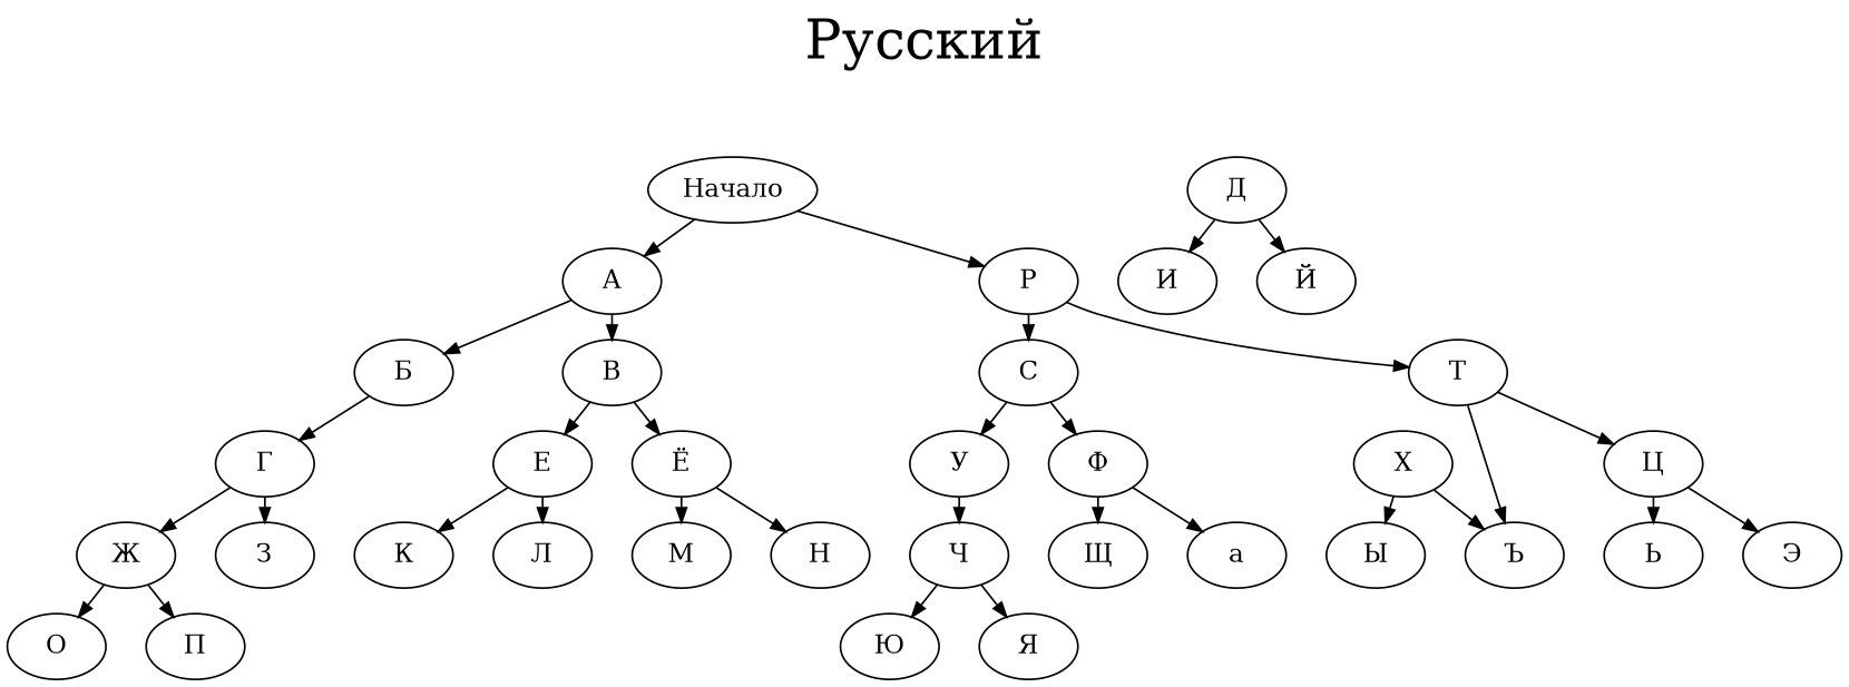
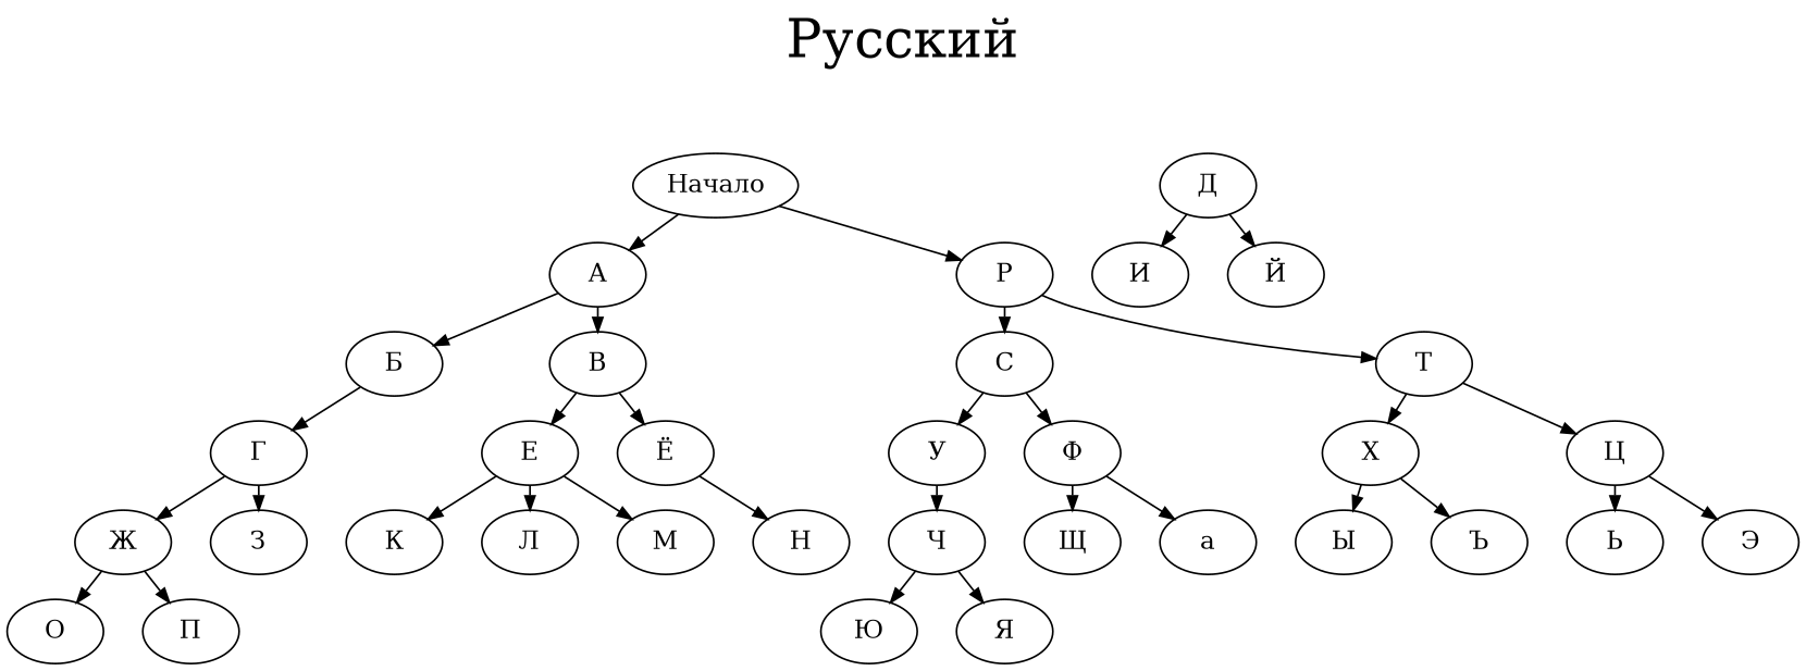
  digraph {
    fontsize=30
    label="Русский"
    labelloc=top
    nodesep=0.3
    ranksep=0.2
    edge [arrowsize=0.8]
    "Начало"
    "А"
    "Р"
    "Б"
    "В"
    "С"
    "Т"
    "Г"
    "Е"
    "Ё"
    "Ж"
    "З"
    "Д"
    "И"
    "Й"
    "К"
    "Л"
    "М"
    "Н"
    "О"
    "П"
    "У"
    "Ф"
    "Х"
    "Ц"
    "Ч"
    "Щ"
    a
    "Ъ"
    "Ы"
    "Ь"
    "Э"
    "Ю"
    "Я"
    "Начало" -> "А"
    "Начало" -> "Р"
    "А" -> "Б"
    "А" -> "В"
    "Р" -> "С"
    "Р" -> "Т"
    "Б" -> "Г"
    "В" -> "Е"
    "В" -> "Ё"
    "С" -> "У"
    "С" -> "Ф"
-   "Т" -> "Ъ"
+   "Т" -> "Х"
    "Т" -> "Ц"
    "Г" -> "Ж"
    "Г" -> "З"
    "Е" -> "К"
    "Е" -> "Л"
-   "Ё" -> "М"
+   "Е" -> "М"
    "Ё" -> "Н"
    "Ж" -> "О"
    "Ж" -> "П"
    "Д" -> "И"
    "Д" -> "Й"
    "У" -> "Ч"
    "Ф" -> "Щ"
    "Ф" -> a
    "Х" -> "Ъ"
    "Х" -> "Ы"
    "Ц" -> "Ь"
    "Ц" -> "Э"
    "Ч" -> "Ю"
    "Ч" -> "Я"
  }
